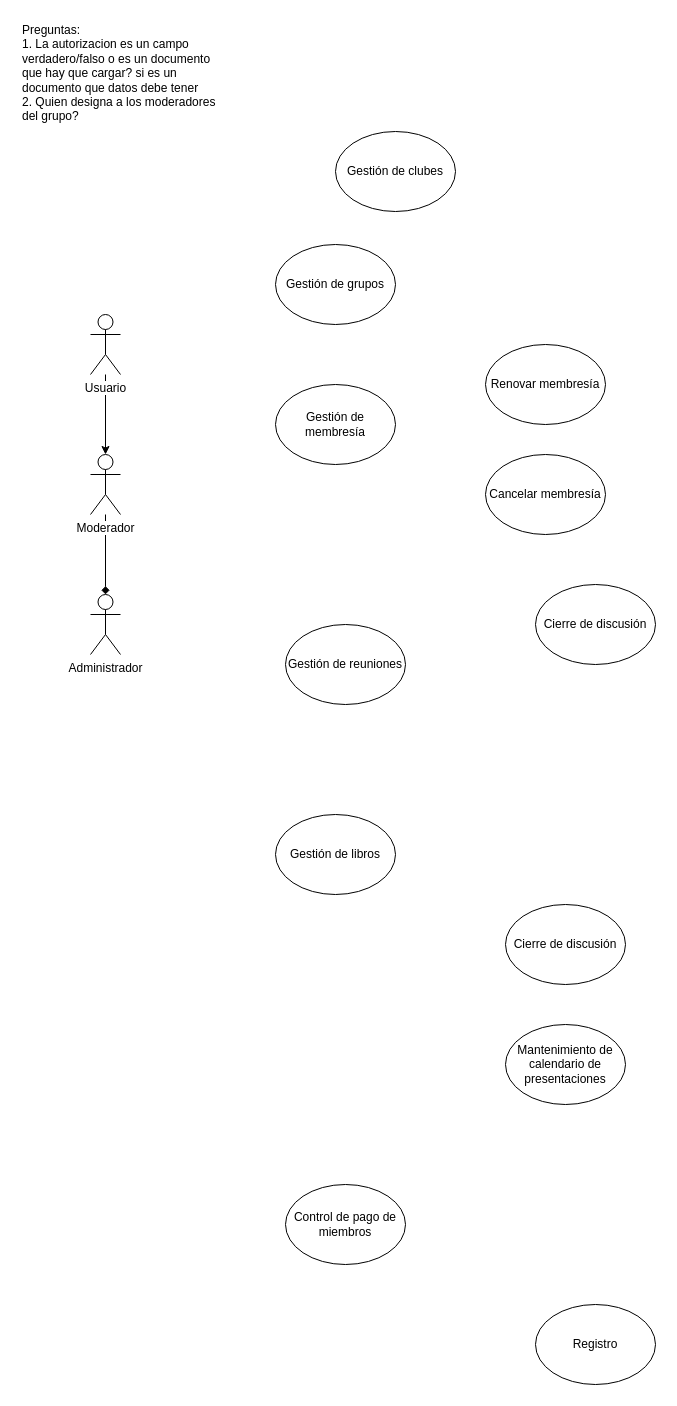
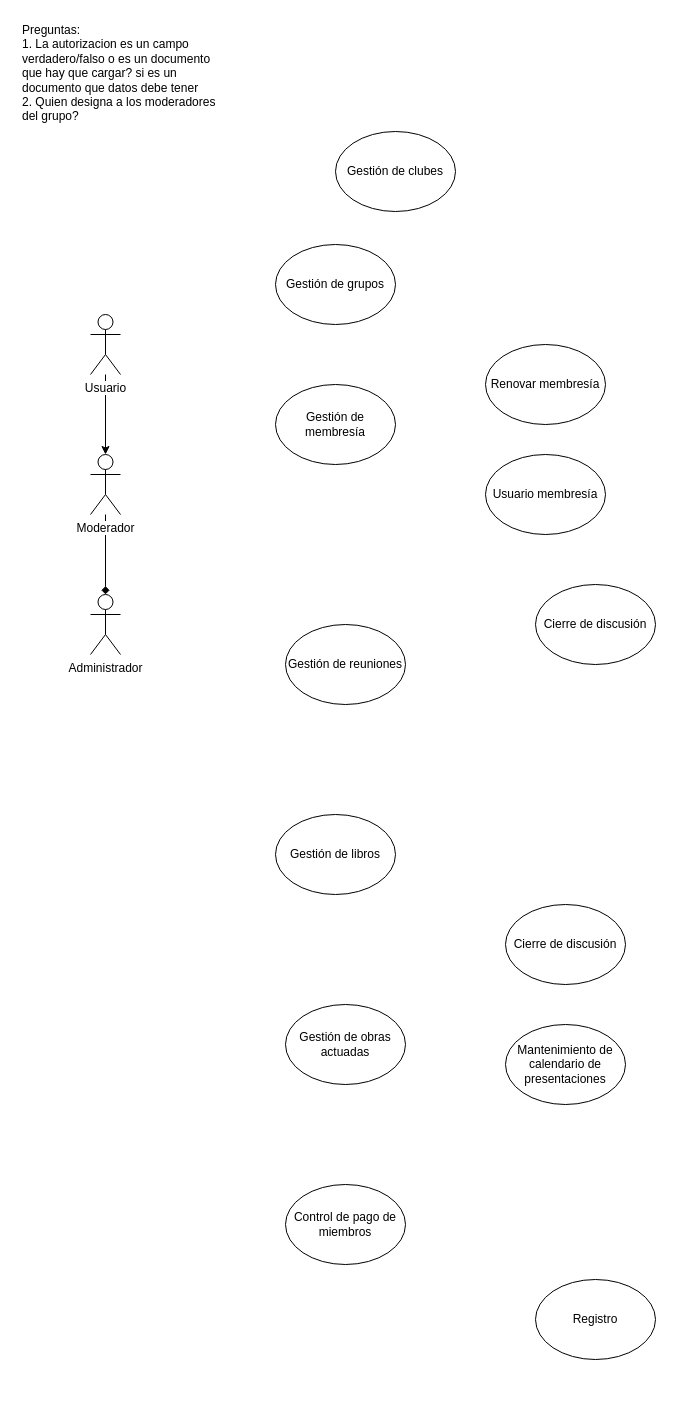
  <mxCell id="0" />
  <mxCell id="1" parent="0" />
  <mxCell id="2" value="" style="edgeStyle=orthogonalEdgeStyle;rounded=0;orthogonalLoop=1;jettySize=auto;html=1;" edge="1" parent="1" source="3" target="5"><mxGeometry relative="1" as="geometry" /></mxCell>
  <mxCell id="3" value="Usuario" style="shape=umlActor;verticalLabelPosition=bottom;labelBackgroundColor=#ffffff;verticalAlign=top;html=1;outlineConnect=0;" vertex="1" parent="1"><mxGeometry x="90" y="314" width="30" height="60" as="geometry" /></mxCell>
  <mxCell id="4" value="" style="edgeStyle=orthogonalEdgeStyle;rounded=0;orthogonalLoop=1;jettySize=auto;html=1;endArrow=diamond;" edge="1" parent="1" source="5" target="6"><mxGeometry relative="1" as="geometry" /></mxCell>
  <mxCell id="5" value="Moderador" style="shape=umlActor;verticalLabelPosition=bottom;labelBackgroundColor=#ffffff;verticalAlign=top;html=1;outlineConnect=0;" vertex="1" parent="1"><mxGeometry x="90" y="454" width="30" height="60" as="geometry" /></mxCell>
  <mxCell id="6" value="Administrador" style="shape=umlActor;verticalLabelPosition=bottom;labelBackgroundColor=#ffffff;verticalAlign=top;html=1;outlineConnect=0;" vertex="1" parent="1"><mxGeometry x="90" y="594" width="30" height="60" as="geometry" /></mxCell>
  <mxCell id="7" value="Gestión de grupos" style="ellipse;whiteSpace=wrap;html=1;" vertex="1" parent="1"><mxGeometry x="275" y="244" width="120" height="80" as="geometry" /></mxCell>
  <mxCell id="8" value="Gestión de membresía" style="ellipse;whiteSpace=wrap;html=1;" vertex="1" parent="1"><mxGeometry x="275" y="384" width="120" height="80" as="geometry" /></mxCell>
  <mxCell id="9" value="Preguntas:&lt;br&gt;1. La autorizacion es un campo&amp;nbsp;&lt;br&gt;verdadero/falso o es un documento&lt;br&gt;que hay que cargar? si es un&lt;br&gt;documento que datos debe tener&lt;br&gt;2. Quien designa a los moderadores&lt;br&gt;del grupo?" style="text;html=1;resizable=0;points=[];autosize=1;align=left;verticalAlign=top;spacingTop=-4;" vertex="1" parent="1"><mxGeometry x="20" y="20" width="210" height="100" as="geometry" /></mxCell>
  <mxCell id="10" value="Renovar membresía" style="ellipse;whiteSpace=wrap;html=1;" vertex="1" parent="1"><mxGeometry x="485" y="344" width="120" height="80" as="geometry" /></mxCell>
- <mxCell id="11" value="Cancelar membresía" style="ellipse;whiteSpace=wrap;html=1;" vertex="1" parent="1"><mxGeometry x="485" y="454" width="120" height="80" as="geometry" /></mxCell>
+ <mxCell id="11" value="Usuario membresía" style="ellipse;whiteSpace=wrap;html=1;" vertex="1" parent="1"><mxGeometry x="485" y="454" width="120" height="80" as="geometry" /></mxCell>
  <mxCell id="12" value="Gestión de reuniones" style="ellipse;whiteSpace=wrap;html=1;" vertex="1" parent="1"><mxGeometry x="285" y="624" width="120" height="80" as="geometry" /></mxCell>
  <mxCell id="13" value="Gestión de libros" style="ellipse;whiteSpace=wrap;html=1;" vertex="1" parent="1"><mxGeometry x="275" y="814" width="120" height="80" as="geometry" /></mxCell>
  <mxCell id="14" value="Cierre de discusión" style="ellipse;whiteSpace=wrap;html=1;" vertex="1" parent="1"><mxGeometry x="535" y="584" width="120" height="80" as="geometry" /></mxCell>
+ <mxCell id="15" value="Gestión de obras actuadas" style="ellipse;whiteSpace=wrap;html=1;" vertex="1" parent="1"><mxGeometry x="285" y="1004" width="120" height="80" as="geometry" /></mxCell>
  <mxCell id="16" value="Cierre de discusión" style="ellipse;whiteSpace=wrap;html=1;" vertex="1" parent="1"><mxGeometry x="505" y="904" width="120" height="80" as="geometry" /></mxCell>
  <mxCell id="17" value="Gestión de clubes" style="ellipse;whiteSpace=wrap;html=1;" vertex="1" parent="1"><mxGeometry x="335" y="131" width="120" height="80" as="geometry" /></mxCell>
  <mxCell id="18" value="Control de pago de miembros" style="ellipse;whiteSpace=wrap;html=1;" vertex="1" parent="1"><mxGeometry x="285" y="1184" width="120" height="80" as="geometry" /></mxCell>
  <mxCell id="19" value="Mantenimiento de calendario de presentaciones" style="ellipse;whiteSpace=wrap;html=1;" vertex="1" parent="1"><mxGeometry x="505" y="1024" width="120" height="80" as="geometry" /></mxCell>
- <mxCell id="20" value="Registro" style="ellipse;whiteSpace=wrap;html=1;" vertex="1" parent="1"><mxGeometry x="535" y="1304" width="120" height="80" as="geometry" /></mxCell>
+ <mxCell id="20" value="Registro" style="ellipse;whiteSpace=wrap;html=1;" vertex="1" parent="1"><mxGeometry x="535" y="1279" width="120" height="80" as="geometry" /></mxCell>
